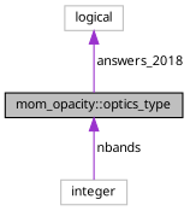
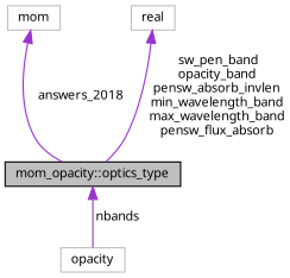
  digraph {
    fontname="Noto Sans"
    node [color=grey75 fillcolor=white fontname="Noto Sans" fontsize=10 shape=record style=filled]
    edge [color=darkorchid3 dir=back fontname="Noto Sans" fontsize=10 labelfontname=Helvetica labelfontsize=10 style=solid]
    n1 [color=black fillcolor=grey75 fontcolor=black height=0.2 label="mom_opacity::optics_type" width=0.4]
-   n2 [height=0.2 label=integer width=0.4]
-   n3 [height=0.2 label=logical width=0.4]
+   n2 [height=0.2 label=opacity width=0.4]
+   n3 [height=0.2 label=mom width=0.4]
+   n4 [height=0.2 label=real width=0.4]
    n1 -> n2 [label=" nbands"]
    n3 -> n1 [label=" answers_2018"]
+   n4 -> n1 [label=" sw_pen_band\nopacity_band\npensw_absorb_invlen\nmin_wavelength_band\nmax_wavelength_band\npensw_flux_absorb"]
  }
